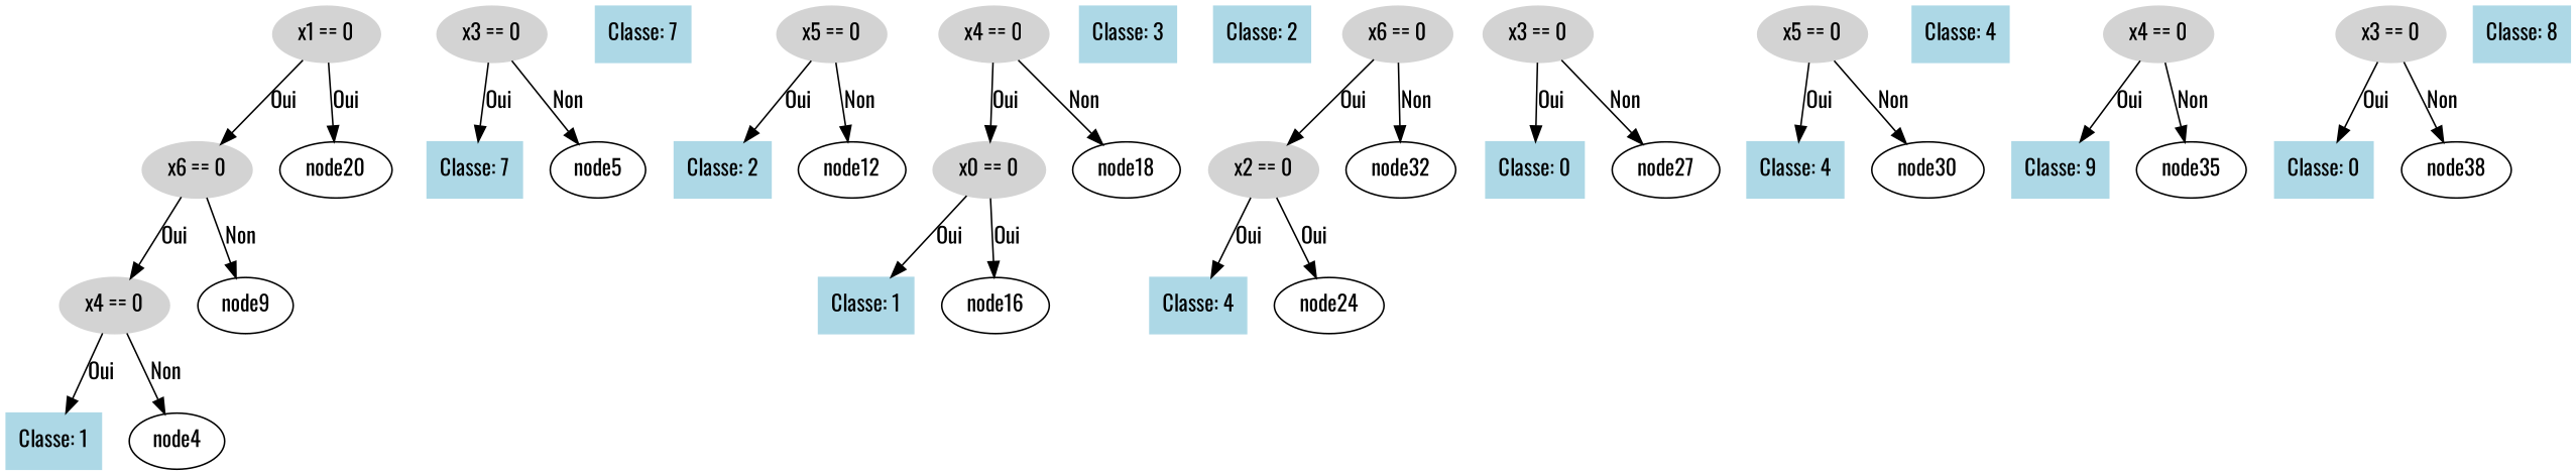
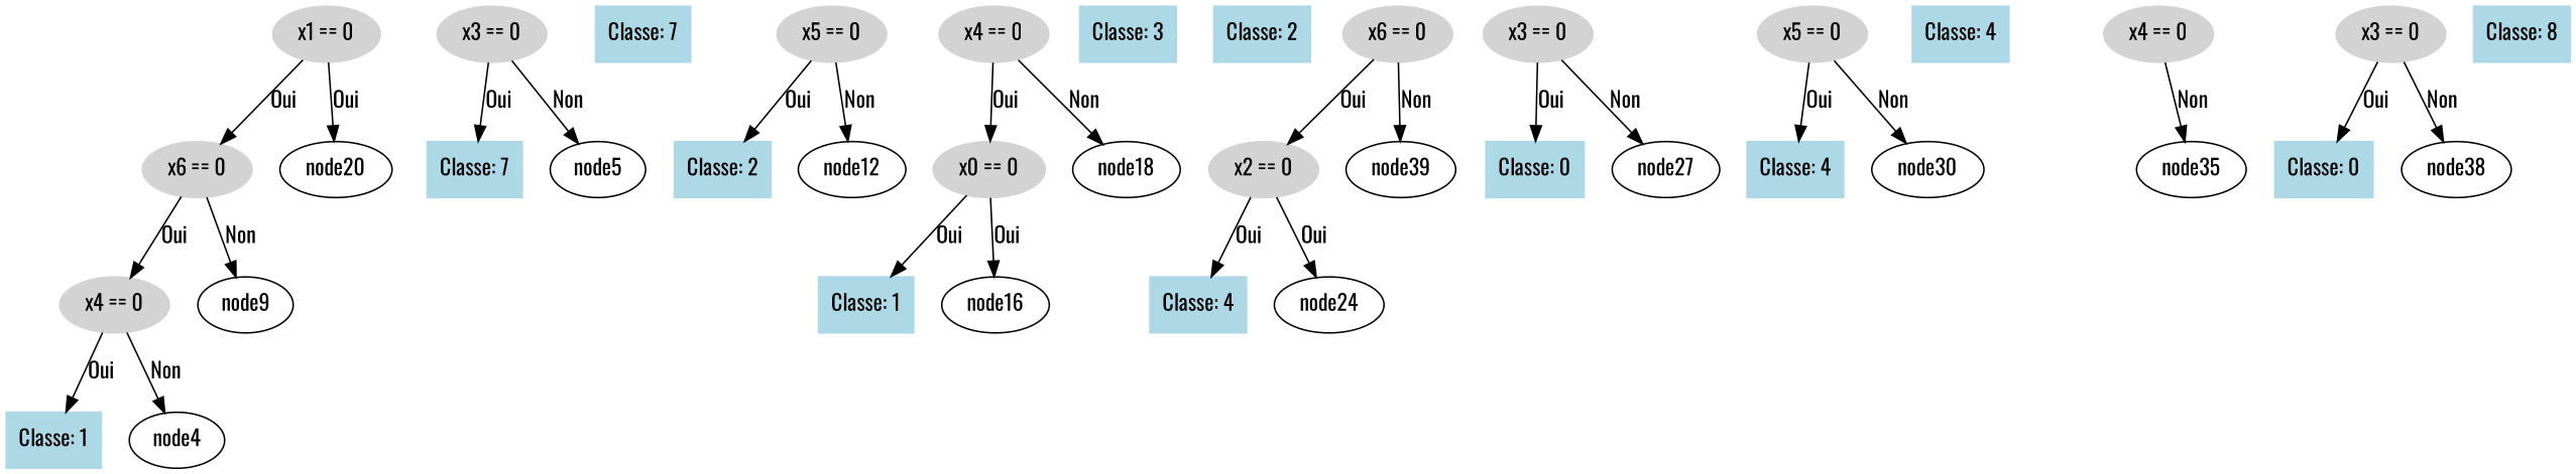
  digraph {
    fontname=Oswald
    node [color=lightblue fontname=Oswald shape=box style=filled]
    edge [fontname=Oswald]
    n1 [color=lightgray label="x1 == 0" shape=ellipse]
    n2 [color=lightgray label="x6 == 0" shape=ellipse]
    node20 [color="" shape="" style=""]
    n4 [color=lightgray label="x4 == 0" shape=ellipse]
    node9 [color="" shape="" style=""]
    n6 [label="Classe: 1"]
    node4 [color="" shape="" style=""]
    n8 [color=lightgray label="x3 == 0" shape=ellipse]
    n9 [label="Classe: 7"]
    n10 [label=node5 color="" shape="" style=""]
    n11 [label="Classe: 7"]
    n12 [color=lightgray label="x5 == 0" shape=ellipse]
    n13 [label="Classe: 2"]
    node12 [color="" shape="" style=""]
    n15 [color=lightgray label="x4 == 0" shape=ellipse]
    n16 [color=lightgray label="x0 == 0" shape=ellipse]
    node18 [color="" shape="" style=""]
    n18 [label="Classe: 1"]
    node16 [color="" shape="" style=""]
    n20 [label="Classe: 3"]
    n21 [label="Classe: 2"]
    n22 [color=lightgray label="x6 == 0" shape=ellipse]
    n23 [color=lightgray label="x2 == 0" shape=ellipse]
-   node32 [color="" shape="" style=""]
+   node32 [label=node39 color="" shape="" style=""]
    n25 [label="Classe: 4"]
    node24 [color="" shape="" style=""]
    n27 [color=lightgray label="x3 == 0" shape=ellipse]
    n28 [label="Classe: 0"]
    node27 [color="" shape="" style=""]
    n30 [color=lightgray label="x5 == 0" shape=ellipse]
    n31 [label="Classe: 4"]
    node30 [color="" shape="" style=""]
    n33 [label="Classe: 4"]
    n34 [color=lightgray label="x4 == 0" shape=ellipse]
-   n35 [label="Classe: 9"]
    node35 [color="" shape="" style=""]
    n37 [color=lightgray label="x3 == 0" shape=ellipse]
    n38 [label="Classe: 0"]
    node38 [color="" shape="" style=""]
    n40 [label="Classe: 8"]
    n1 -> n2 [label=Oui]
    n1 -> node20 [label=Oui]
    n2 -> n4 [label=Oui]
    n2 -> node9 [label=Non]
    n4 -> n6 [label=Oui]
    n4 -> node4 [label=Non]
    n8 -> n9 [label=Oui]
    n8 -> n10 [label=Non]
    n12 -> n13 [label=Oui]
    n12 -> node12 [label=Non]
    n15 -> n16 [label=Oui]
    n15 -> node18 [label=Non]
    n16 -> n18 [label=Oui]
    n16 -> node16 [label=Oui]
    n22 -> n23 [label=Oui]
    n22 -> node32 [label=Non]
    n23 -> n25 [label=Oui]
    n23 -> node24 [label=Oui]
    n27 -> n28 [label=Oui]
    n27 -> node27 [label=Non]
    n30 -> n31 [label=Oui]
    n30 -> node30 [label=Non]
-   n34 -> n35 [label=Oui]
    n34 -> node35 [label=Non]
    n37 -> n38 [label=Oui]
    n37 -> node38 [label=Non]
  }
